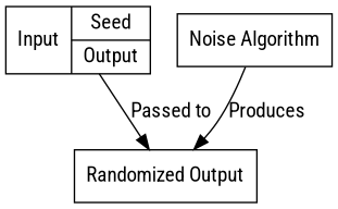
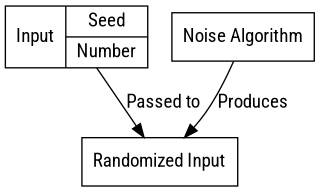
  digraph {
    fontname="Roboto Condensed"
    rankdir=UD
    node [fontname="Roboto Condensed" shape=record]
    edge [fontname="Roboto Condensed"]
-   n1 [label="Input|{Seed|Output}"]
-   n2 [label="Randomized Output"]
+   n1 [label="Input|{Seed|Number}"]
+   n2 [label="Randomized Input"]
    n3 [label="Noise Algorithm"]
    n1 -> n2 [label="Passed to"]
    n3 -> n2 [label=Produces]
  }
